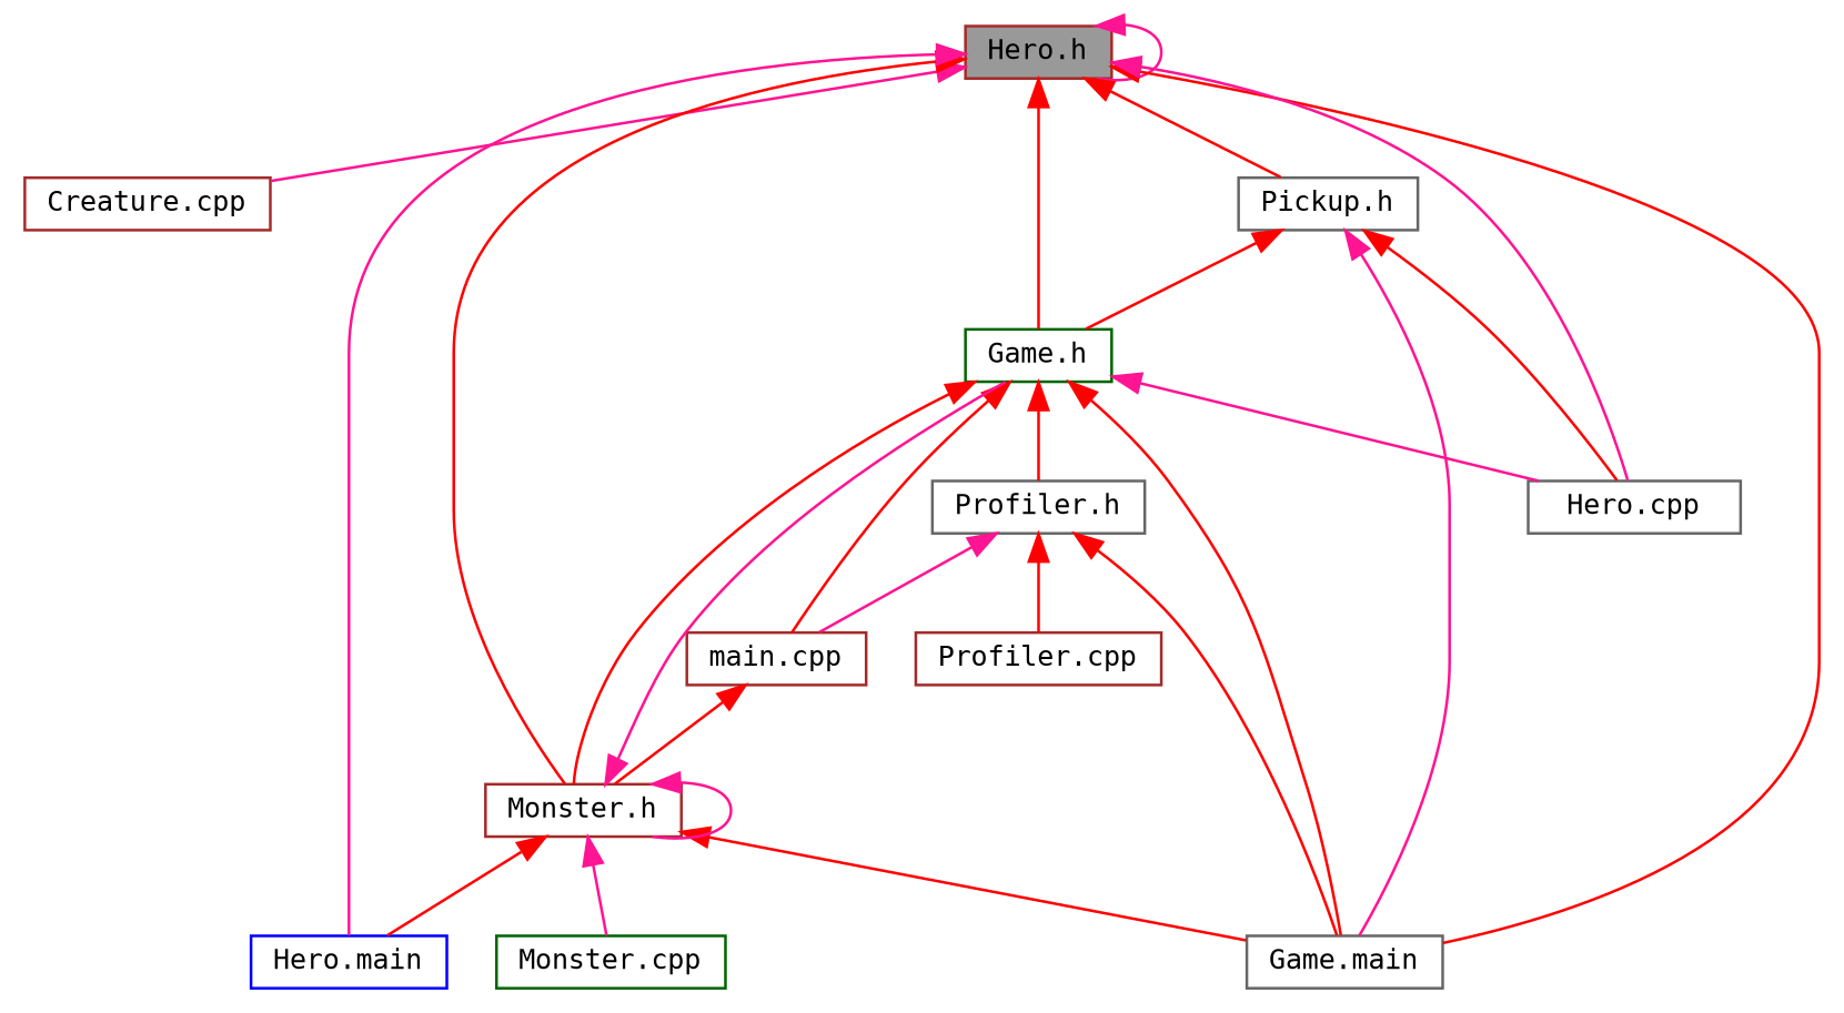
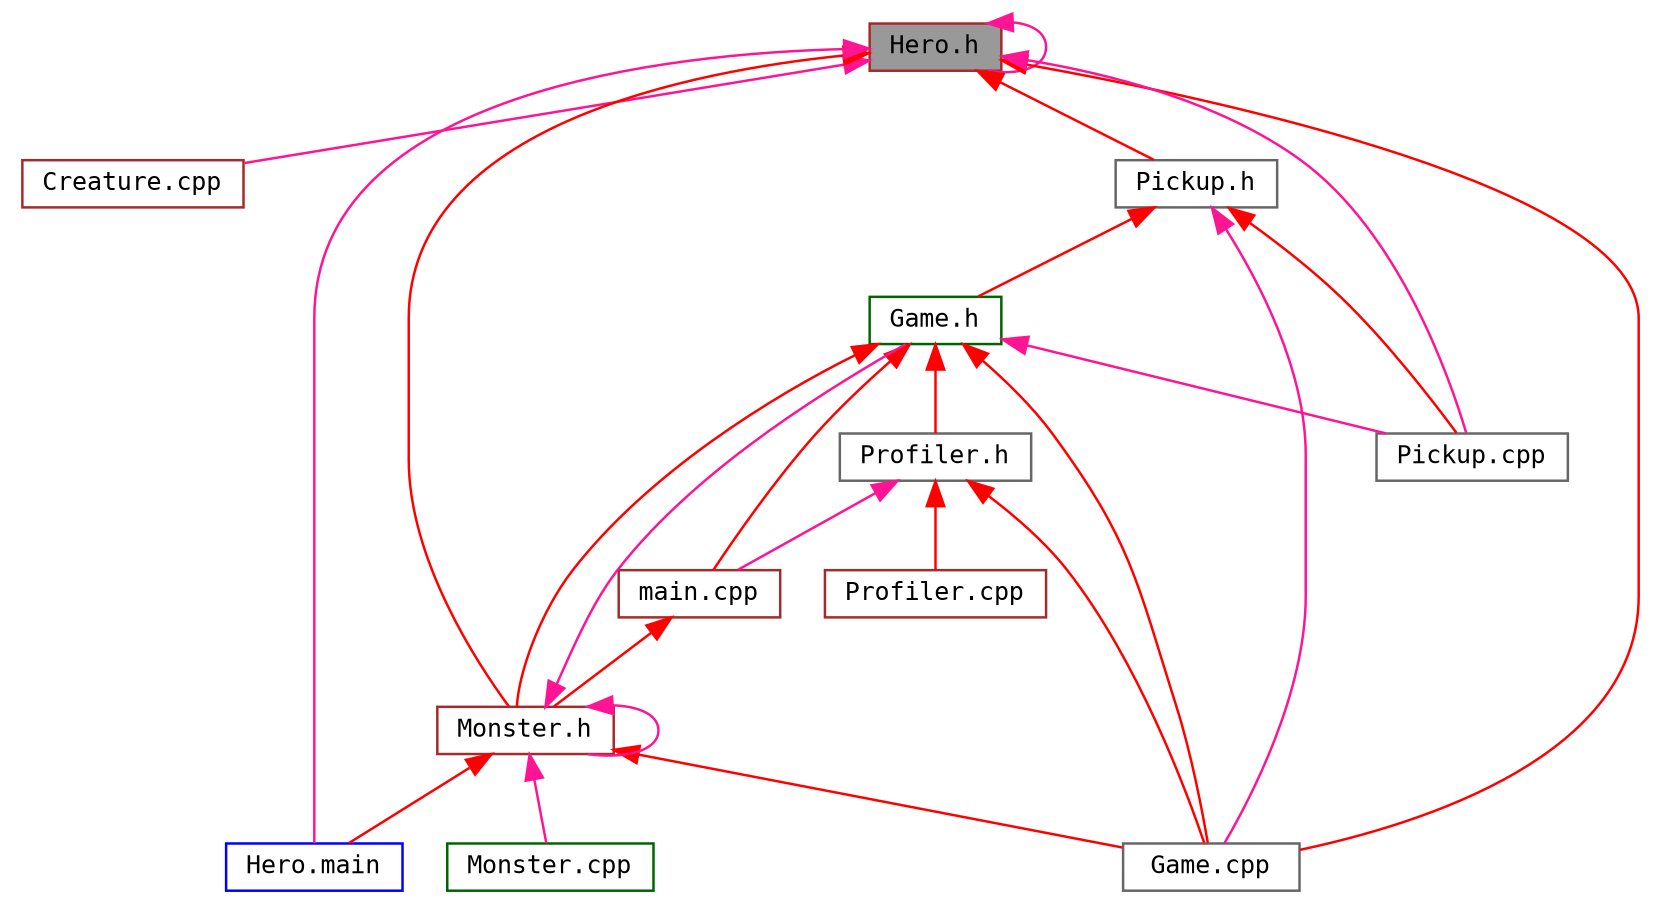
  digraph {
    fontname="DejaVu Sans Mono"
    node [color=brown fillcolor=white fontname="DejaVu Sans Mono" fontsize=10 shape=box style=filled]
    edge [color=red dir=back fontname="DejaVu Sans Mono" fontsize=10 labelfontname=Helvetica labelfontsize=10 style=solid]
    n1 [fillcolor=grey60 fontcolor=black height=0.2 label="Hero.h" width=0.4]
    n2 [height=0.2 label="Creature.cpp" width=0.4]
-   n3 [color=gray40 height=0.2 label="Game.main" width=0.4]
+   n3 [color=gray40 height=0.2 label="Game.cpp" width=0.4]
    n4 [color=darkgreen height=0.2 label="Game.h" width=0.4]
    n5 [height=0.2 label="Monster.h" width=0.4]
    n6 [color=blue height=0.2 label="Hero.main" width=0.4]
-   n7 [color=gray40 height=0.2 label="Hero.cpp" width=0.4]
+   n7 [color=gray40 height=0.2 label="Pickup.cpp" width=0.4]
    n8 [color=gray40 height=0.2 label="Pickup.h" width=0.4]
    n9 [color=gray40 height=0.2 label="Profiler.h" width=0.4]
    n10 [height=0.2 label="main.cpp" width=0.4]
    n11 [color=darkgreen height=0.2 label="Monster.cpp" width=0.4]
    n12 [height=0.2 label="Profiler.cpp" width=0.4]
    n1 -> n1 [color=deeppink]
    n1 -> n2 [color=deeppink]
    n1 -> n3
-   n1 -> n4
    n1 -> n5
    n1 -> n6 [color=deeppink]
    n1 -> n7 [color=deeppink]
    n1 -> n8
    n4 -> n3
    n4 -> n5
    n4 -> n7 [color=deeppink]
    n4 -> n9
    n4 -> n10
    n5 -> n3
    n5 -> n4 [color=deeppink]
    n5 -> n5 [color=deeppink]
    n5 -> n6
    n5 -> n11 [color=deeppink]
    n8 -> n3 [color=deeppink]
    n8 -> n4
    n8 -> n7
    n9 -> n3
    n9 -> n10 [color=deeppink]
    n9 -> n12
    n10 -> n5
  }
